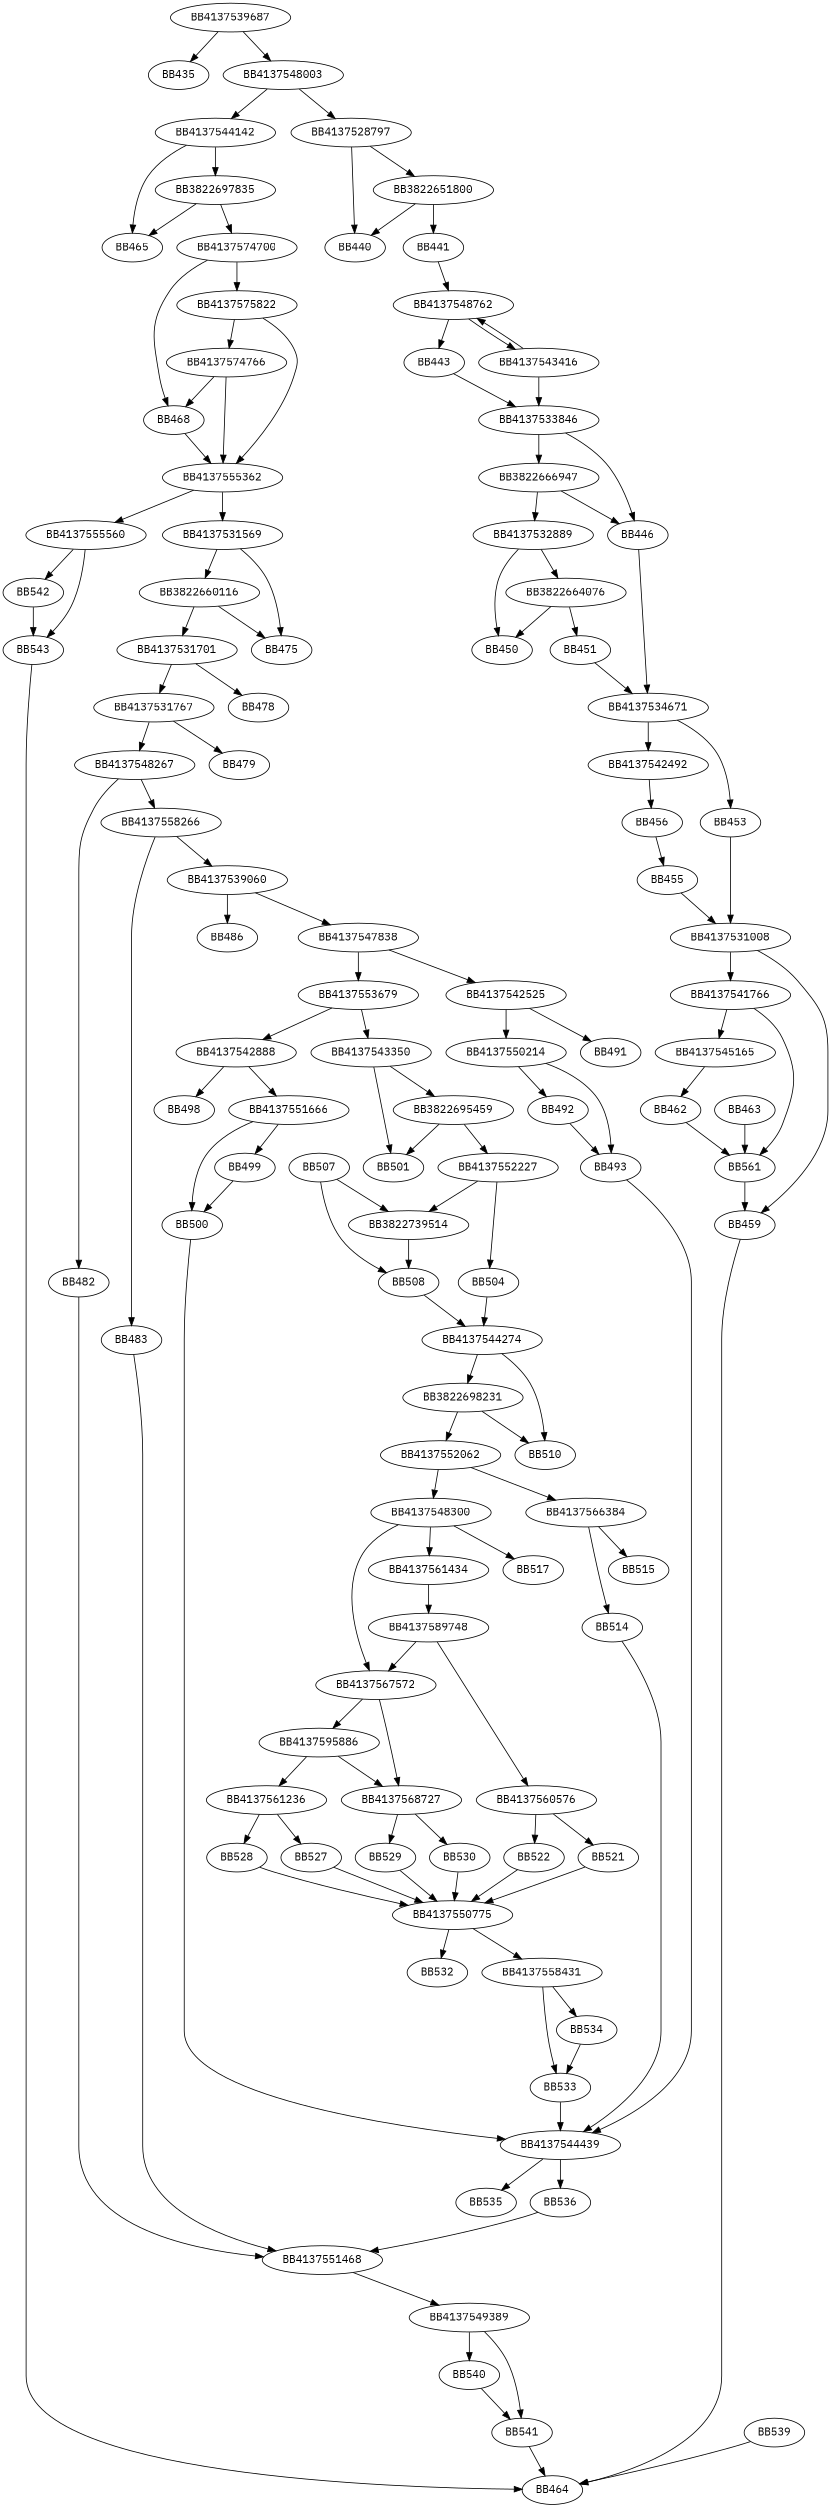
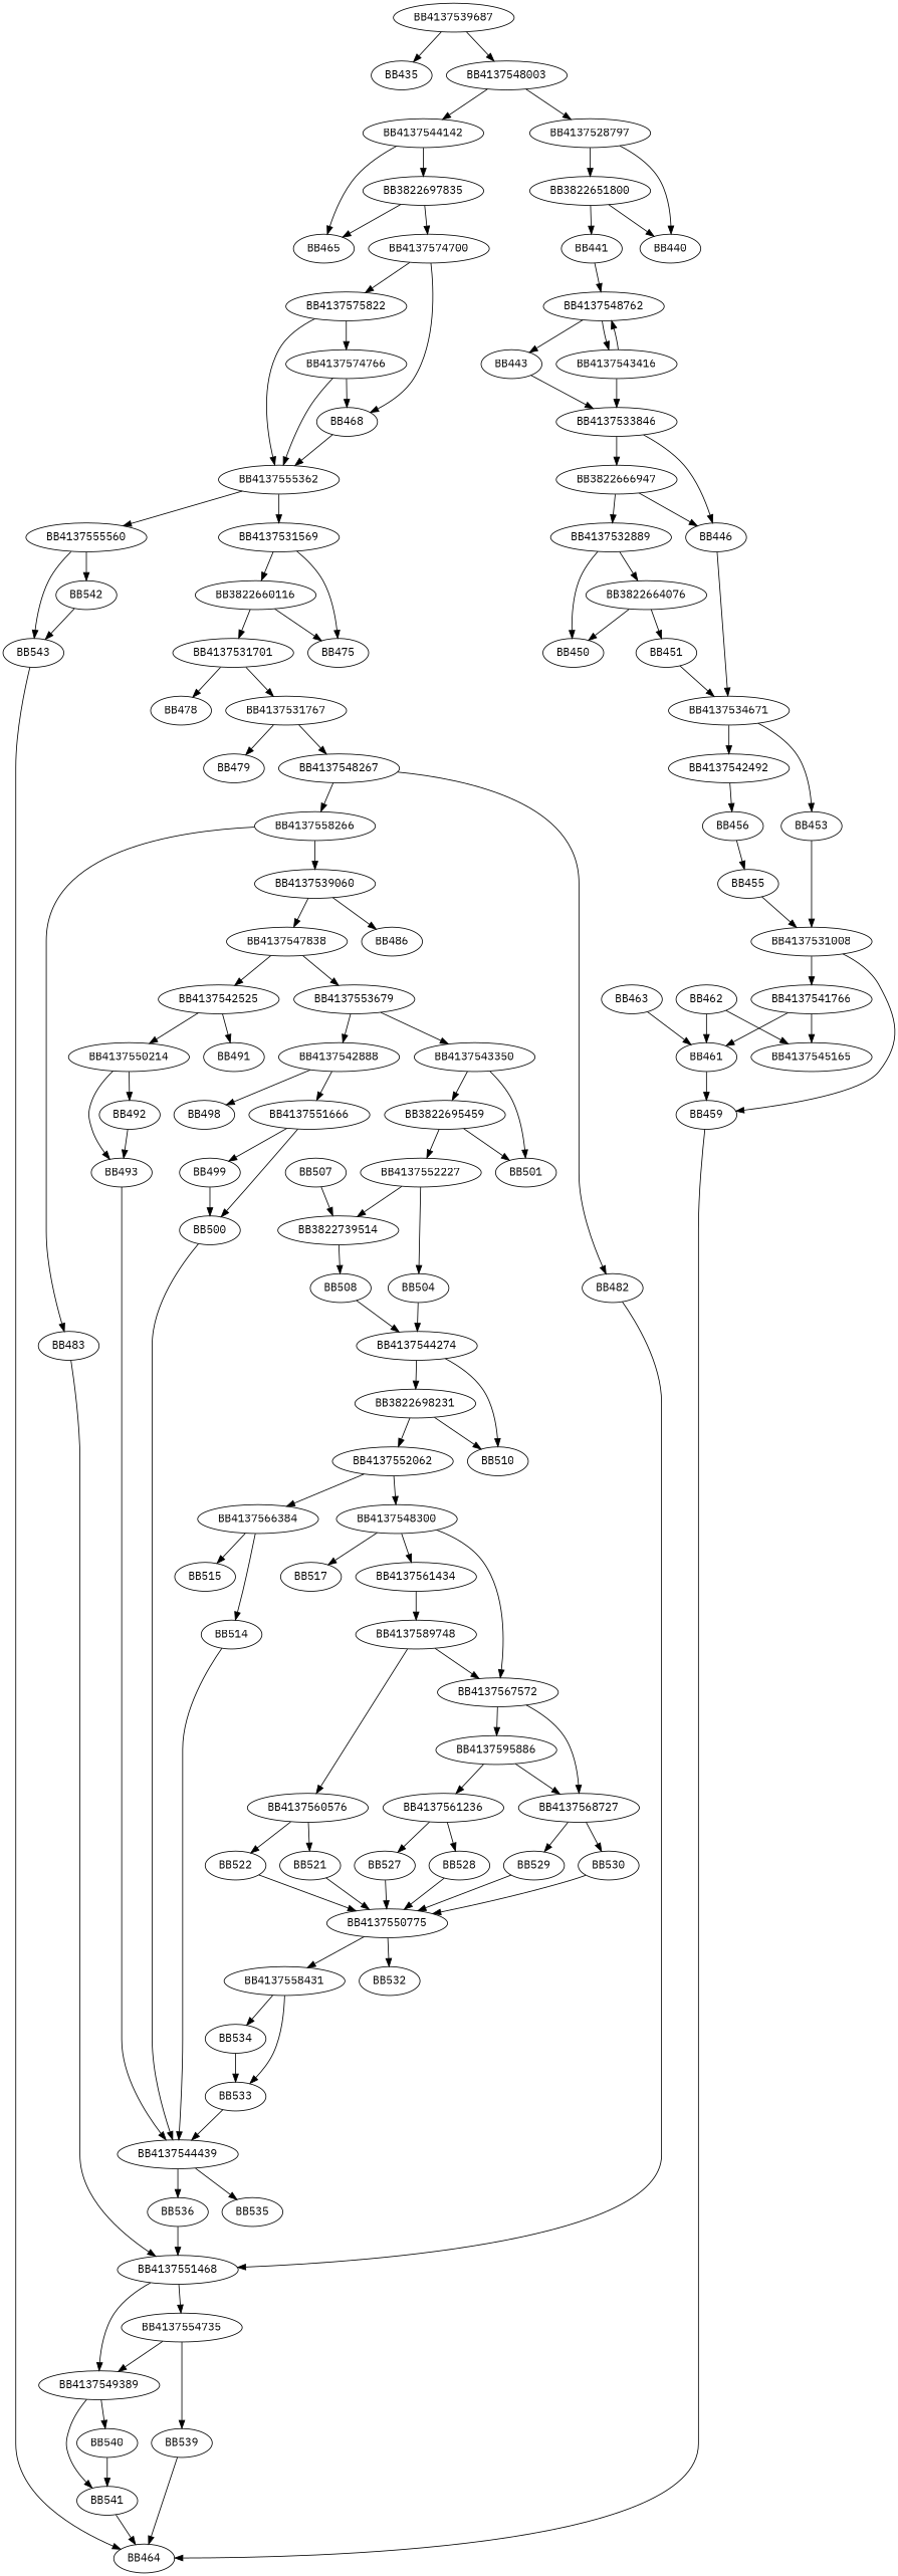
  digraph {
    fontname="IBM Plex Mono"
    node [fontname="IBM Plex Mono"]
    edge [fontname="IBM Plex Mono"]
    BB4137539687
    BB435
    BB4137548003
    BB4137544142
    BB4137528797
    BB465
    BB3822697835
    BB3822651800
    BB440
    BB4137574700
    BB441
    BB4137548762
    BB443
    BB4137543416
    BB4137533846
    BB446
    BB3822666947
    BB4137534671
    BB4137532889
    BB453
    BB4137542492
    BB3822664076
    BB450
    BB451
    BB4137531008
    BB456
    BB4137541766
    BB459
    BB455
    BB4137545165
-   BB461 [label=BB561]
+   BB461
    BB464
    BB462
    BB463
    BB468
    BB4137575822
    BB4137555362
    BB4137574766
    BB4137555560
    BB4137531569
    BB542
    BB543
    BB3822660116
    BB475
    BB4137531701
    BB4137531767
    BB478
    BB479
    BB4137548267
    BB4137558266
    BB482
    BB483
    BB4137539060
    BB4137551468
    BB486
    BB4137547838
    BB4137549389
+   BB4137554735
    BB4137542525
    BB4137553679
    BB540
    BB541
    BB539
    BB4137550214
    BB491
    BB4137542888
    BB4137543350
    BB492
    BB493
    BB4137551666
    BB498
    BB501
    BB3822695459
    BB4137544439
    BB535
    BB536
    BB499
    BB500
    BB4137552227
    BB504
    BB3822739514
    BB4137544274
    BB508
    BB3822698231
    BB510
    BB507
    BB4137552062
    BB4137566384
    BB4137548300
    BB514
    BB515
    BB4137561434
    BB517
    BB4137567572
    BB4137589748
    BB4137568727
    BB4137595886
    BB4137560576
    BB529
    BB530
    BB4137561236
    BB521
    BB522
    BB4137550775
    BB4137558431
    BB532
    BB533
    BB534
    BB527
    BB528
    BB4137539687 -> BB435
    BB4137539687 -> BB4137548003
    BB4137548003 -> BB4137544142
    BB4137548003 -> BB4137528797
    BB4137544142 -> BB465
    BB4137544142 -> BB3822697835
    BB4137528797 -> BB3822651800
    BB4137528797 -> BB440
    BB3822697835 -> BB465
    BB3822697835 -> BB4137574700
    BB3822651800 -> BB440
    BB3822651800 -> BB441
    BB4137574700 -> BB468
    BB4137574700 -> BB4137575822
    BB441 -> BB4137548762
    BB4137548762 -> BB443
    BB4137548762 -> BB4137543416
    BB443 -> BB4137533846
    BB4137543416 -> BB4137548762
    BB4137543416 -> BB4137533846
    BB4137533846 -> BB446
    BB4137533846 -> BB3822666947
    BB446 -> BB4137534671
    BB3822666947 -> BB446
    BB3822666947 -> BB4137532889
    BB4137534671 -> BB453
    BB4137534671 -> BB4137542492
    BB4137532889 -> BB3822664076
    BB4137532889 -> BB450
    BB453 -> BB4137531008
    BB4137542492 -> BB456
    BB3822664076 -> BB450
    BB3822664076 -> BB451
    BB451 -> BB4137534671
    BB4137531008 -> BB4137541766
    BB4137531008 -> BB459
    BB456 -> BB455
    BB4137541766 -> BB4137545165
    BB4137541766 -> BB461
    BB459 -> BB464
    BB455 -> BB4137531008
-   BB4137545165 -> BB462
+   BB462 -> BB4137545165
    BB461 -> BB459
    BB462 -> BB461
    BB463 -> BB461
    BB468 -> BB4137555362
    BB4137575822 -> BB4137555362
    BB4137575822 -> BB4137574766
    BB4137555362 -> BB4137555560
    BB4137555362 -> BB4137531569
    BB4137574766 -> BB468
    BB4137574766 -> BB4137555362
    BB4137555560 -> BB542
    BB4137555560 -> BB543
    BB4137531569 -> BB3822660116
    BB4137531569 -> BB475
    BB542 -> BB543
    BB543 -> BB464
    BB3822660116 -> BB475
    BB3822660116 -> BB4137531701
    BB4137531701 -> BB4137531767
    BB4137531701 -> BB478
    BB4137531767 -> BB479
    BB4137531767 -> BB4137548267
    BB4137548267 -> BB4137558266
    BB4137548267 -> BB482
    BB4137558266 -> BB483
    BB4137558266 -> BB4137539060
    BB482 -> BB4137551468
    BB483 -> BB4137551468
    BB4137539060 -> BB486
    BB4137539060 -> BB4137547838
    BB4137551468 -> BB4137549389
+   BB4137551468 -> BB4137554735
    BB4137547838 -> BB4137542525
    BB4137547838 -> BB4137553679
    BB4137549389 -> BB540
    BB4137549389 -> BB541
+   BB4137554735 -> BB4137549389
+   BB4137554735 -> BB539
    BB4137542525 -> BB4137550214
    BB4137542525 -> BB491
    BB4137553679 -> BB4137542888
    BB4137553679 -> BB4137543350
    BB540 -> BB541
    BB541 -> BB464
    BB539 -> BB464
    BB4137550214 -> BB492
    BB4137550214 -> BB493
    BB4137542888 -> BB4137551666
    BB4137542888 -> BB498
    BB4137543350 -> BB501
    BB4137543350 -> BB3822695459
    BB492 -> BB493
    BB493 -> BB4137544439
    BB4137551666 -> BB499
    BB4137551666 -> BB500
    BB3822695459 -> BB501
    BB3822695459 -> BB4137552227
    BB4137544439 -> BB535
    BB4137544439 -> BB536
    BB536 -> BB4137551468
    BB499 -> BB500
    BB500 -> BB4137544439
    BB4137552227 -> BB504
    BB4137552227 -> BB3822739514
    BB504 -> BB4137544274
    BB3822739514 -> BB508
    BB4137544274 -> BB3822698231
    BB4137544274 -> BB510
    BB508 -> BB4137544274
    BB3822698231 -> BB510
    BB3822698231 -> BB4137552062
    BB507 -> BB3822739514
-   BB507 -> BB508
    BB4137552062 -> BB4137566384
    BB4137552062 -> BB4137548300
    BB4137566384 -> BB514
    BB4137566384 -> BB515
    BB4137548300 -> BB4137561434
    BB4137548300 -> BB517
    BB4137548300 -> BB4137567572
    BB514 -> BB4137544439
    BB4137561434 -> BB4137589748
    BB4137567572 -> BB4137568727
    BB4137567572 -> BB4137595886
    BB4137589748 -> BB4137567572
    BB4137589748 -> BB4137560576
    BB4137568727 -> BB529
    BB4137568727 -> BB530
    BB4137595886 -> BB4137568727
    BB4137595886 -> BB4137561236
    BB4137560576 -> BB521
    BB4137560576 -> BB522
    BB529 -> BB4137550775
    BB530 -> BB4137550775
    BB4137561236 -> BB527
    BB4137561236 -> BB528
    BB521 -> BB4137550775
    BB522 -> BB4137550775
    BB4137550775 -> BB4137558431
    BB4137550775 -> BB532
    BB4137558431 -> BB533
    BB4137558431 -> BB534
    BB533 -> BB4137544439
    BB534 -> BB533
    BB527 -> BB4137550775
    BB528 -> BB4137550775
  }
